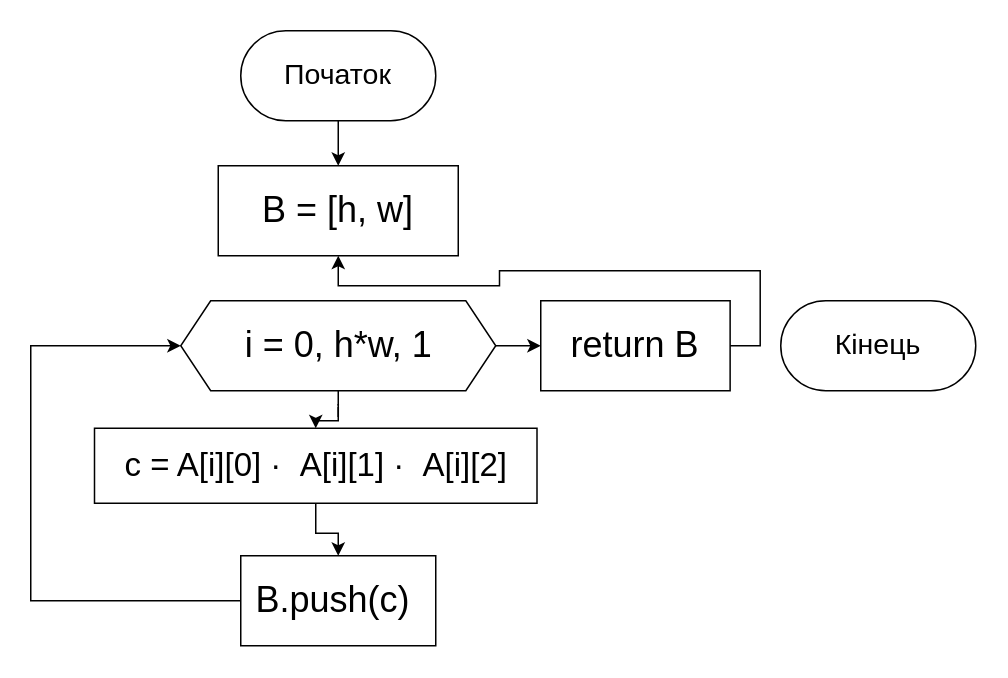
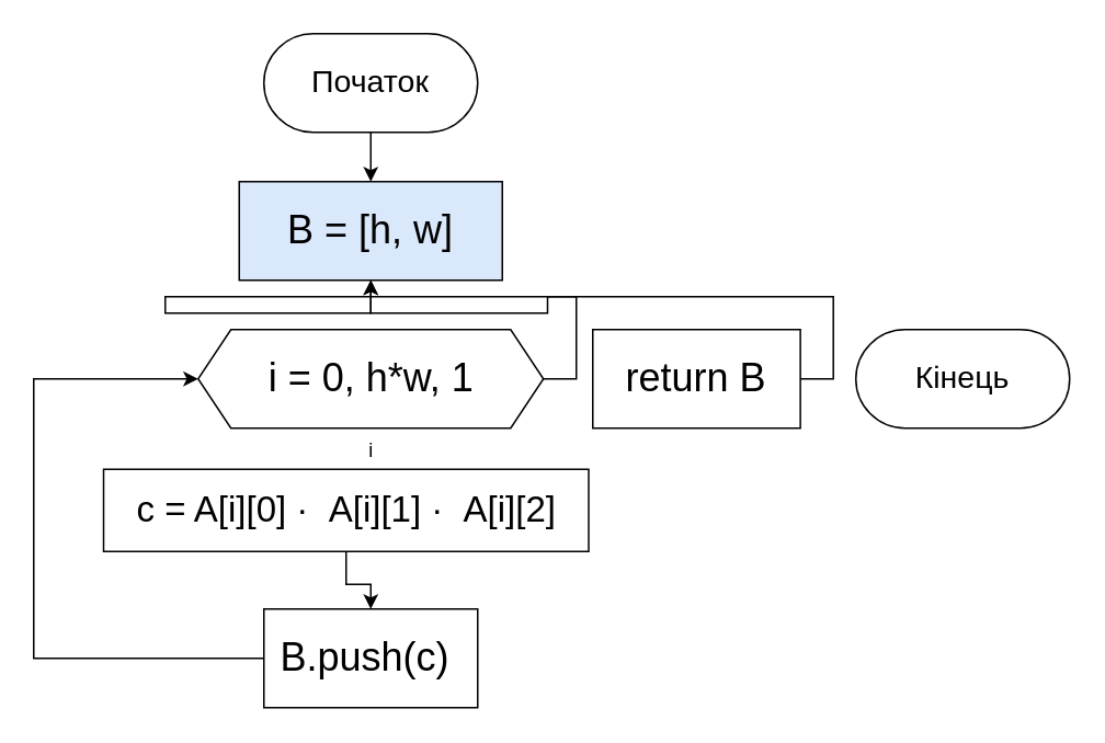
  <mxCell id="0" />
  <mxCell id="1" parent="0" />
  <mxCell id="2" style="edgeStyle=orthogonalEdgeStyle;rounded=0;orthogonalLoop=1;jettySize=auto;html=1;exitX=0.5;exitY=1;exitDx=0;exitDy=0;entryX=0.5;entryY=0;entryDx=0;entryDy=0;" edge="1" parent="1" source="3" target="10"><mxGeometry relative="1" as="geometry" /></mxCell>
  <mxCell id="3" value="&lt;font style=&quot;font-size: 19px;&quot;&gt;Початок&lt;/font&gt;" style="rounded=1;whiteSpace=wrap;html=1;arcSize=50;" vertex="1" parent="1"><mxGeometry x="160" y="20" width="130" height="60" as="geometry" /></mxCell>
- <mxCell id="4" style="edgeStyle=orthogonalEdgeStyle;rounded=0;orthogonalLoop=1;jettySize=auto;html=1;entryX=0.5;entryY=0;entryDx=0;entryDy=0;" edge="1" parent="1" source="6" target="15"><mxGeometry relative="1" as="geometry" /></mxCell>
- <mxCell id="5" style="edgeStyle=orthogonalEdgeStyle;rounded=0;orthogonalLoop=1;jettySize=auto;html=1;exitX=1;exitY=0.5;exitDx=0;exitDy=0;entryX=0;entryY=0.5;entryDx=0;entryDy=0;" edge="1" parent="1" source="6" target="13"><mxGeometry relative="1" as="geometry" /></mxCell>
+ <mxCell id="5" style="edgeStyle=orthogonalEdgeStyle;rounded=0;orthogonalLoop=1;jettySize=auto;html=1;exitX=1;exitY=0.5;exitDx=0;exitDy=0;" edge="1" parent="1" source="6" target="10"><mxGeometry relative="1" as="geometry" /></mxCell>
  <mxCell id="6" value="i" style="verticalLabelPosition=bottom;verticalAlign=top;html=1;shape=hexagon;perimeter=hexagonPerimeter2;arcSize=6;size=0.095;" vertex="1" parent="1"><mxGeometry x="120" y="200" width="210" height="60" as="geometry" /></mxCell>
  <mxCell id="7" value="&lt;font style=&quot;font-size: 24px;&quot;&gt;i = 0, h*w, 1&lt;/font&gt;" style="text;html=1;strokeColor=none;fillColor=none;align=center;verticalAlign=middle;whiteSpace=wrap;rounded=0;" vertex="1" parent="1"><mxGeometry x="158.75" y="215" width="132.5" height="30" as="geometry" /></mxCell>
  <mxCell id="8" style="edgeStyle=orthogonalEdgeStyle;rounded=0;orthogonalLoop=1;jettySize=auto;html=1;entryX=0;entryY=0.5;entryDx=0;entryDy=0;" edge="1" parent="1" source="9" target="6"><mxGeometry relative="1" as="geometry"><Array as="points"><mxPoint x="20" y="400" /><mxPoint x="20" y="230" /></Array></mxGeometry></mxCell>
  <mxCell id="9" value="&lt;font style=&quot;font-size: 24px;&quot;&gt;B.push(c)&amp;nbsp;&lt;/font&gt;" style="rounded=0;whiteSpace=wrap;html=1;" vertex="1" parent="1"><mxGeometry x="160" y="370" width="130" height="60" as="geometry" /></mxCell>
- <mxCell id="10" value="&lt;font style=&quot;font-size: 24px;&quot;&gt;B = [h, w]&lt;/font&gt;" style="rounded=0;whiteSpace=wrap;html=1;" vertex="1" parent="1"><mxGeometry x="145" y="110" width="160" height="60" as="geometry" /></mxCell>
+ <mxCell id="10" value="&lt;font style=&quot;font-size: 24px;&quot;&gt;B = [h, w]&lt;/font&gt;" style="rounded=0;whiteSpace=wrap;html=1;fillColor=#dae8fc;" vertex="1" parent="1"><mxGeometry x="145" y="110" width="160" height="60" as="geometry" /></mxCell>
  <mxCell id="11" value="&lt;span style=&quot;font-size: 19px;&quot;&gt;Кінець&lt;/span&gt;" style="rounded=1;whiteSpace=wrap;html=1;arcSize=50;" vertex="1" parent="1"><mxGeometry x="520" y="200" width="130" height="60" as="geometry" /></mxCell>
  <mxCell id="12" style="edgeStyle=orthogonalEdgeStyle;rounded=0;orthogonalLoop=1;jettySize=auto;html=1;exitX=1;exitY=0.5;exitDx=0;exitDy=0;" edge="1" parent="1" source="13" target="10"><mxGeometry relative="1" as="geometry" /></mxCell>
  <mxCell id="13" value="&lt;span style=&quot;font-size: 24px;&quot;&gt;return B&lt;/span&gt;" style="rounded=0;whiteSpace=wrap;html=1;" vertex="1" parent="1"><mxGeometry x="360" y="200" width="126.25" height="60" as="geometry" /></mxCell>
  <mxCell id="14" value="" style="edgeStyle=orthogonalEdgeStyle;rounded=0;orthogonalLoop=1;jettySize=auto;html=1;" edge="1" parent="1" source="15" target="9"><mxGeometry relative="1" as="geometry" /></mxCell>
  <mxCell id="15" value="&lt;font style=&quot;font-size: 22px;&quot;&gt;c = A[i][0]&amp;nbsp;·&amp;nbsp;&amp;nbsp;A[i][1]&amp;nbsp;·&amp;nbsp;&amp;nbsp;A[i][2]&lt;/font&gt;" style="rounded=0;whiteSpace=wrap;html=1;" vertex="1" parent="1"><mxGeometry x="62.5" y="285" width="295" height="50" as="geometry" /></mxCell>
